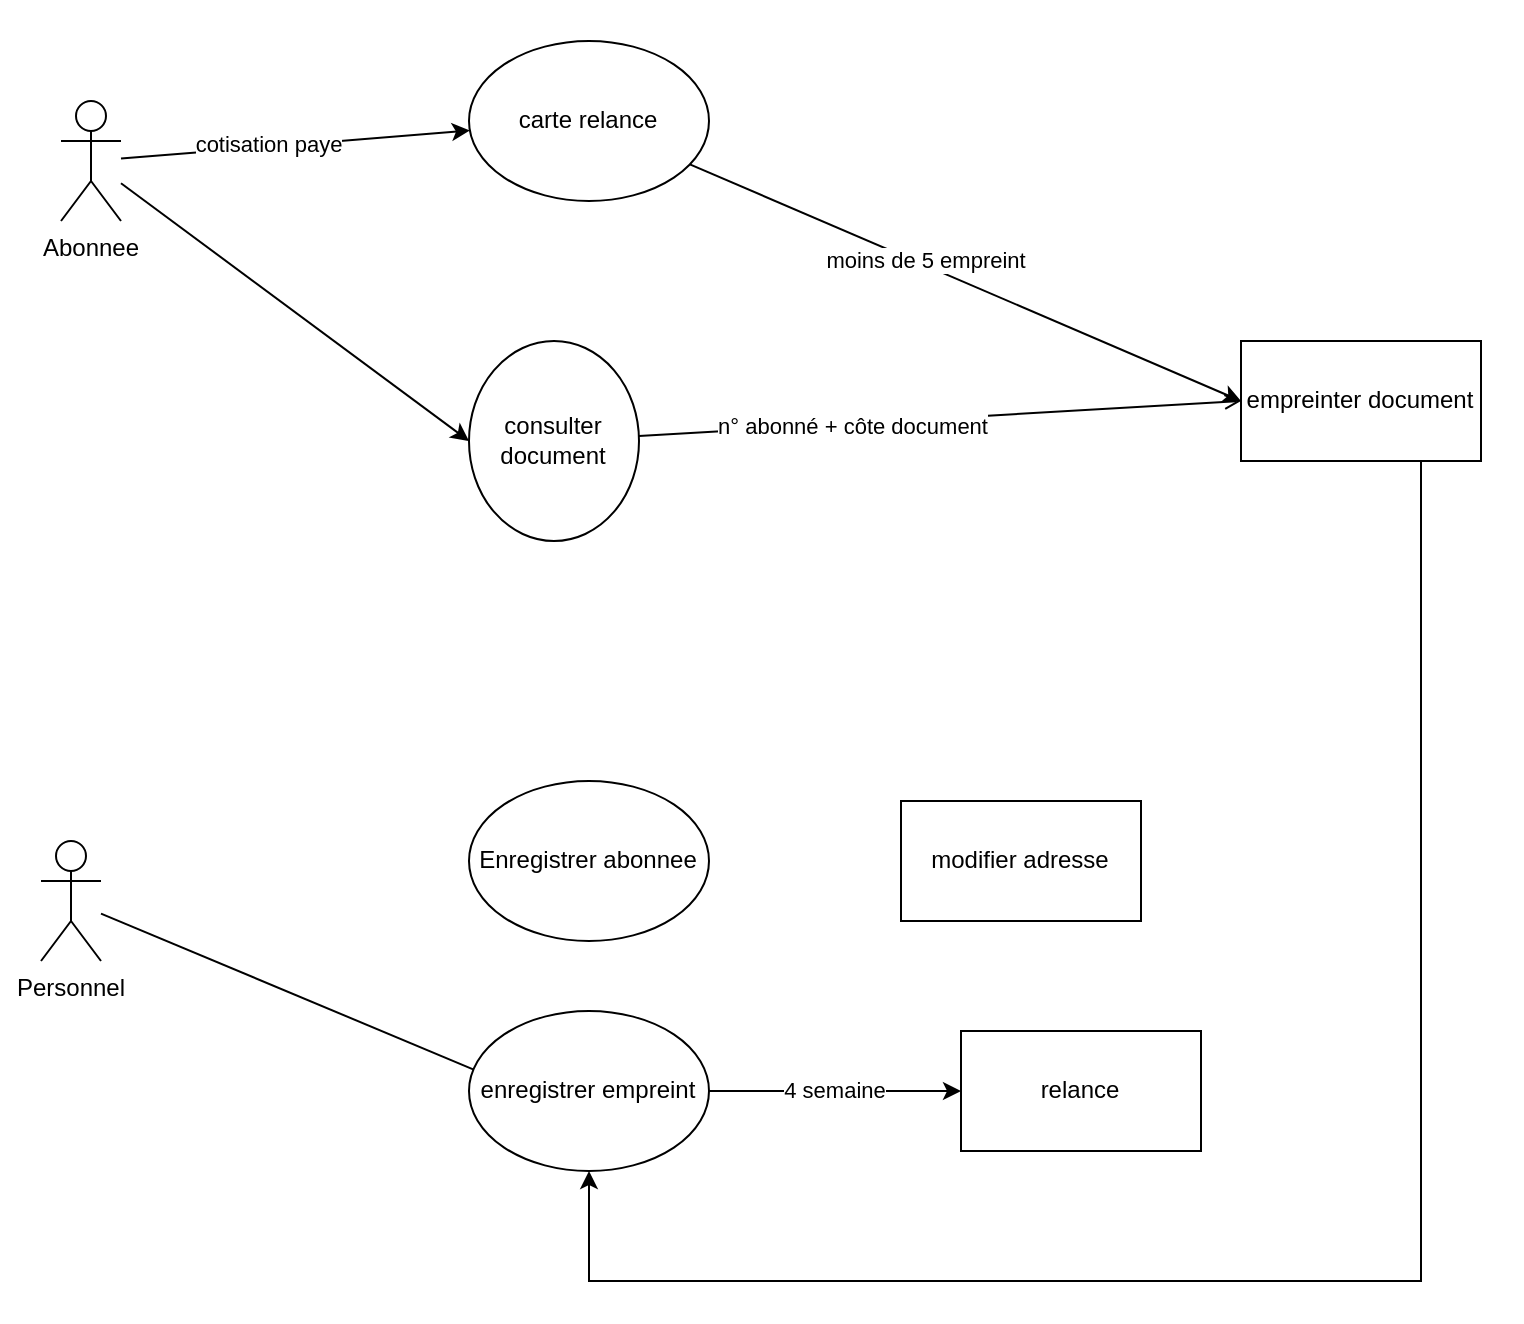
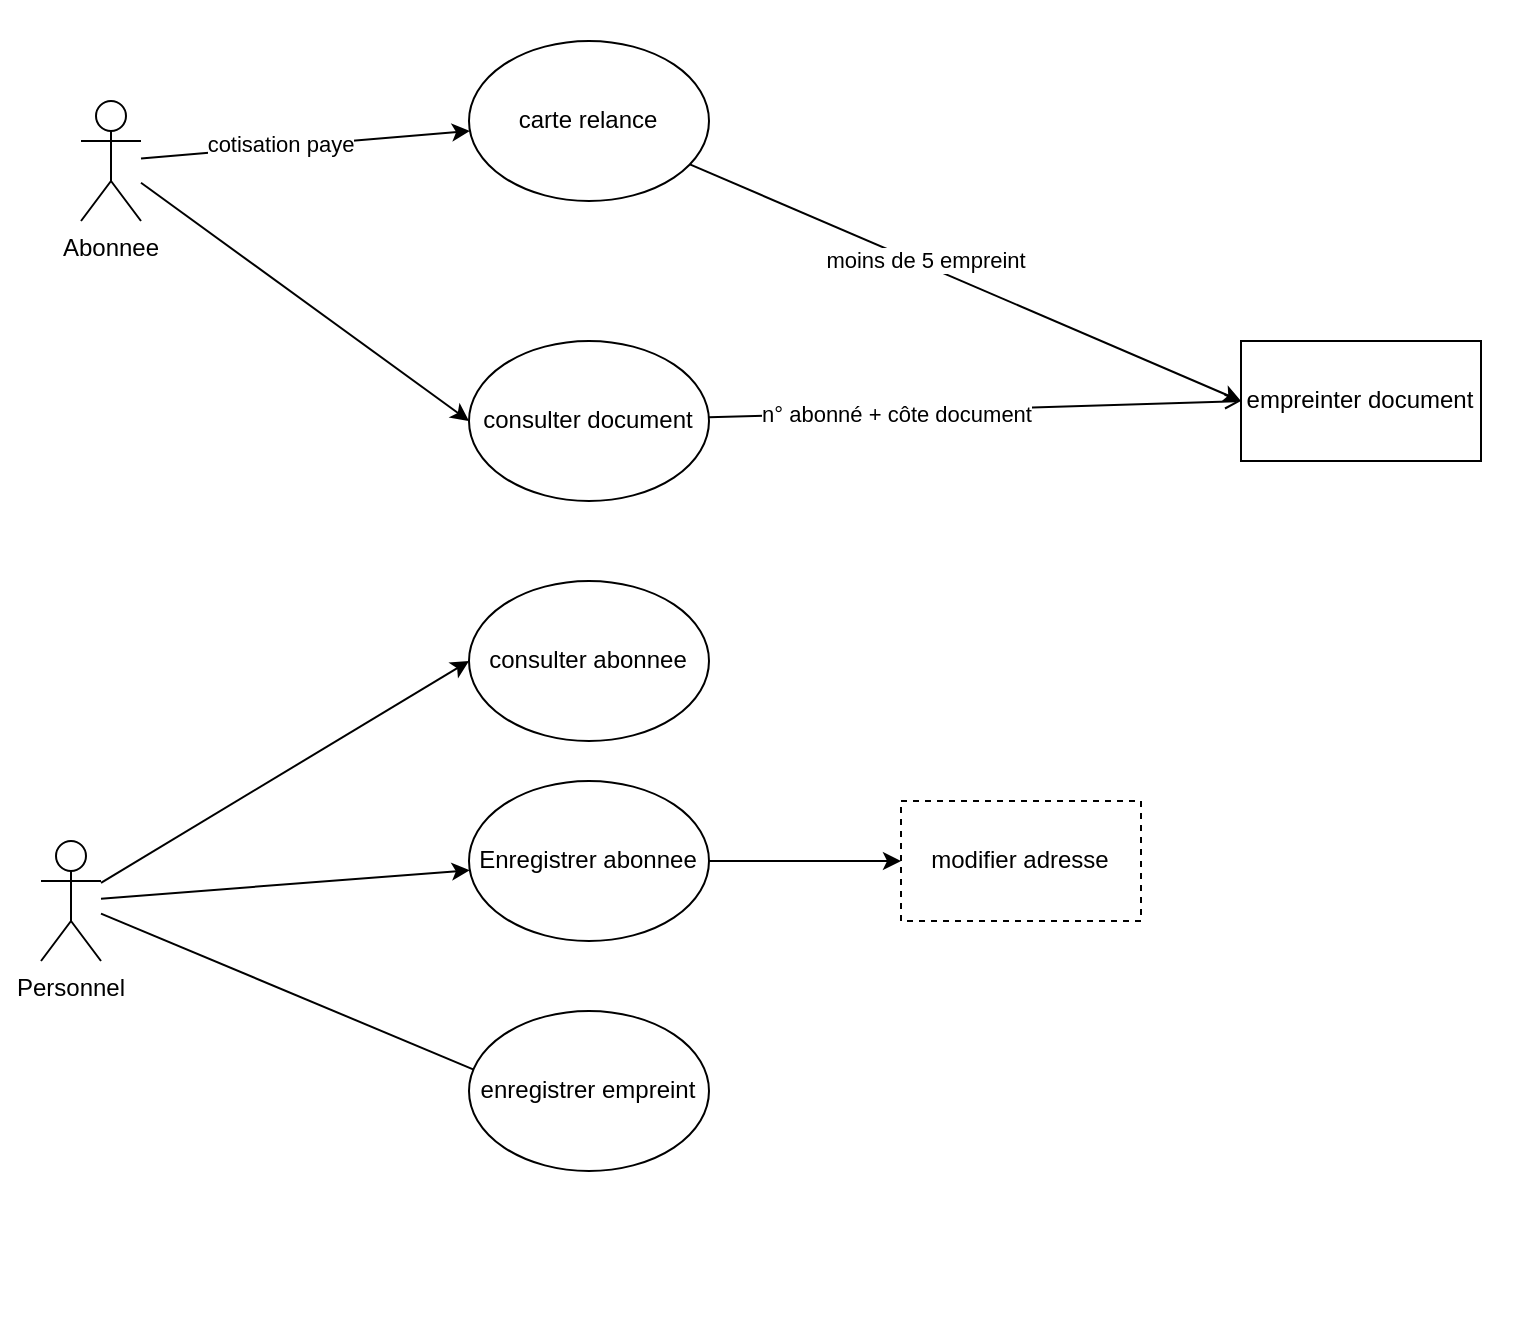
  <mxCell id="0" />
  <mxCell id="1" parent="0" />
  <mxCell id="2" value="&lt;div&gt;&lt;br&gt;&lt;/div&gt;" style="rounded=0;orthogonalLoop=1;jettySize=auto;html=1;" edge="1" parent="1" source="21"><mxGeometry x="-1" y="-212" relative="1" as="geometry"><mxPoint x="620" y="200" as="targetPoint" /><mxPoint x="-193" y="-99" as="offset" /></mxGeometry></mxCell>
  <mxCell id="3" value="&lt;div&gt;&amp;nbsp;moins de 5 empreint&lt;br&gt;&lt;/div&gt;" style="edgeLabel;html=1;align=center;verticalAlign=middle;resizable=0;points=[];" vertex="1" connectable="0" parent="2"><mxGeometry x="-0.169" y="2" relative="1" as="geometry"><mxPoint as="offset" /></mxGeometry></mxCell>
  <mxCell id="4" style="edgeStyle=none;rounded=0;orthogonalLoop=1;jettySize=auto;html=1;entryX=0;entryY=0.5;entryDx=0;entryDy=0;" edge="1" parent="1" source="5" target="14"><mxGeometry relative="1" as="geometry" /></mxCell>
- <mxCell id="5" value="&lt;div&gt;Abonnee&lt;/div&gt;" style="shape=umlActor;verticalLabelPosition=bottom;verticalAlign=top;html=1;outlineConnect=0;" vertex="1" parent="1"><mxGeometry x="30" y="50" width="30" height="60" as="geometry" /></mxCell>
+ <mxCell id="5" value="&lt;div&gt;Abonnee&lt;/div&gt;" style="shape=umlActor;verticalLabelPosition=bottom;verticalAlign=top;html=1;outlineConnect=0;" vertex="1" parent="1"><mxGeometry x="40" y="50" width="30" height="60" as="geometry" /></mxCell>
+ <mxCell id="6" style="edgeStyle=none;rounded=0;orthogonalLoop=1;jettySize=auto;html=1;" edge="1" parent="1" source="9" target="11"><mxGeometry relative="1" as="geometry" /></mxCell>
  <mxCell id="7" style="edgeStyle=none;rounded=0;orthogonalLoop=1;jettySize=auto;html=1;" edge="1" parent="1" source="9"><mxGeometry relative="1" as="geometry"><mxPoint x="250" y="540" as="targetPoint" /></mxGeometry></mxCell>
+ <mxCell id="8" style="edgeStyle=none;rounded=0;orthogonalLoop=1;jettySize=auto;html=1;entryX=0;entryY=0.5;entryDx=0;entryDy=0;" edge="1" parent="1" source="9" target="18"><mxGeometry relative="1" as="geometry" /></mxCell>
  <mxCell id="9" value="Personnel" style="shape=umlActor;verticalLabelPosition=bottom;verticalAlign=top;html=1;outlineConnect=0;" vertex="1" parent="1"><mxGeometry x="20" y="420" width="30" height="60" as="geometry" /></mxCell>
+ <mxCell id="10" value="" style="edgeStyle=none;rounded=0;orthogonalLoop=1;jettySize=auto;html=1;" edge="1" parent="1" source="11" target="24"><mxGeometry relative="1" as="geometry" /></mxCell>
  <mxCell id="11" value="Enregistrer abonnee" style="ellipse;whiteSpace=wrap;html=1;" vertex="1" parent="1"><mxGeometry x="234" y="390" width="120" height="80" as="geometry" /></mxCell>
  <mxCell id="12" style="edgeStyle=none;rounded=0;orthogonalLoop=1;jettySize=auto;html=1;entryX=0;entryY=0.5;entryDx=0;entryDy=0;endArrow=open;" edge="1" parent="1" source="14" target="23"><mxGeometry relative="1" as="geometry" /></mxCell>
  <mxCell id="13" value="n° abonné + côte document" style="edgeLabel;html=1;align=center;verticalAlign=middle;resizable=0;points=[];" vertex="1" connectable="0" parent="12"><mxGeometry x="-0.293" y="-1" relative="1" as="geometry"><mxPoint as="offset" /></mxGeometry></mxCell>
- <mxCell id="14" value="&lt;div&gt;consulter document&lt;/div&gt;" style="ellipse;whiteSpace=wrap;html=1;" vertex="1" parent="1"><mxGeometry x="234" y="170" width="85" height="100" as="geometry" /></mxCell>
- <mxCell id="15" value="4 semaine" style="edgeStyle=none;rounded=0;orthogonalLoop=1;jettySize=auto;html=1;entryX=0;entryY=0.5;entryDx=0;entryDy=0;" edge="1" parent="1" source="16" target="17"><mxGeometry relative="1" as="geometry" /></mxCell>
+ <mxCell id="14" value="&lt;div&gt;consulter document&lt;/div&gt;" style="ellipse;whiteSpace=wrap;html=1;" vertex="1" parent="1"><mxGeometry x="234" y="170" width="120" height="80" as="geometry" /></mxCell>
  <mxCell id="16" value="&lt;div&gt;enregistrer empreint&lt;/div&gt;" style="ellipse;whiteSpace=wrap;html=1;" vertex="1" parent="1"><mxGeometry x="234" y="505" width="120" height="80" as="geometry" /></mxCell>
- <mxCell id="17" value="relance" style="rounded=0;whiteSpace=wrap;html=1;" vertex="1" parent="1"><mxGeometry x="480" y="515" width="120" height="60" as="geometry" /></mxCell>
+ <mxCell id="18" value="consulter abonnee" style="ellipse;whiteSpace=wrap;html=1;" vertex="1" parent="1"><mxGeometry x="234" y="290" width="120" height="80" as="geometry" /></mxCell>
  <mxCell id="19" value="" style="edgeStyle=none;rounded=0;orthogonalLoop=1;jettySize=auto;html=1;" edge="1" parent="1" source="5" target="21"><mxGeometry relative="1" as="geometry"><mxPoint x="60" y="79" as="sourcePoint" /><mxPoint x="310" y="64" as="targetPoint" /></mxGeometry></mxCell>
  <mxCell id="20" value="&lt;div&gt;cotisation paye&lt;/div&gt;" style="edgeLabel;html=1;align=center;verticalAlign=middle;resizable=0;points=[];" vertex="1" connectable="0" parent="19"><mxGeometry x="-0.149" y="1" relative="1" as="geometry"><mxPoint as="offset" /></mxGeometry></mxCell>
  <mxCell id="21" value="&lt;div&gt;carte relance&lt;/div&gt;" style="ellipse;whiteSpace=wrap;html=1;" vertex="1" parent="1"><mxGeometry x="234" y="20" width="120" height="80" as="geometry" /></mxCell>
- <mxCell id="22" style="edgeStyle=orthogonalEdgeStyle;rounded=0;orthogonalLoop=1;jettySize=auto;html=1;entryX=0.5;entryY=1;entryDx=0;entryDy=0;" edge="1" parent="1" source="23" target="16"><mxGeometry relative="1" as="geometry"><mxPoint x="680" y="690" as="targetPoint" /><Array as="points"><mxPoint x="710" y="640" /><mxPoint x="294" y="640" /></Array></mxGeometry></mxCell>
  <mxCell id="23" value="empreinter document" style="rounded=0;whiteSpace=wrap;html=1;" vertex="1" parent="1"><mxGeometry x="620" y="170" width="120" height="60" as="geometry" /></mxCell>
- <mxCell id="24" value="modifier adresse" style="whiteSpace=wrap;html=1;" vertex="1" parent="1"><mxGeometry x="450" y="400" width="120" height="60" as="geometry" /></mxCell>
+ <mxCell id="24" value="modifier adresse" style="whiteSpace=wrap;html=1;dashed=1;" vertex="1" parent="1"><mxGeometry x="450" y="400" width="120" height="60" as="geometry" /></mxCell>
